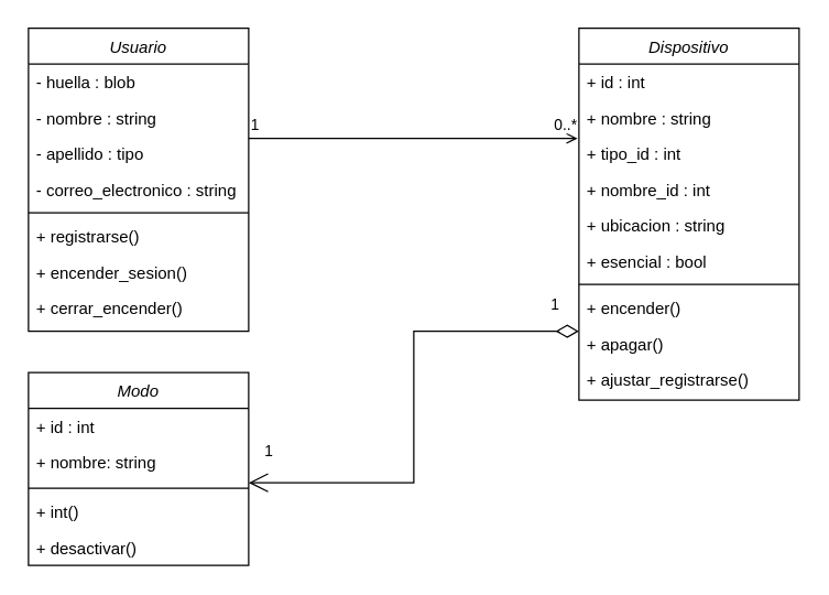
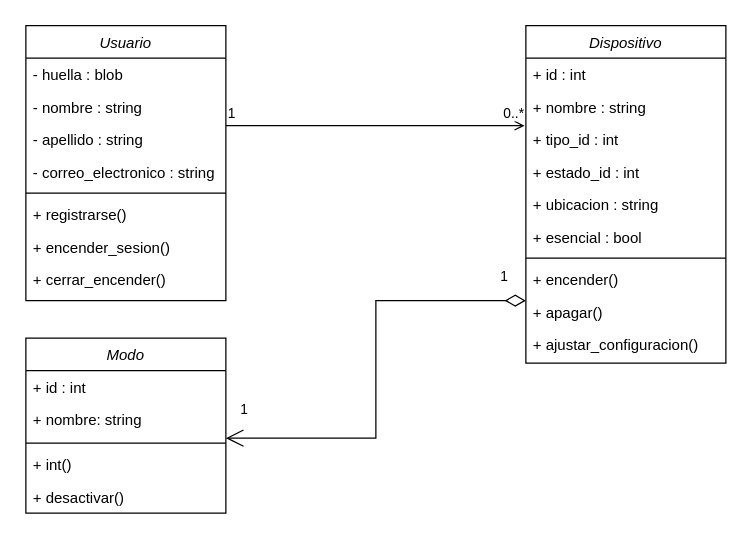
  <mxCell id="0" />
  <mxCell id="1" parent="0" />
  <mxCell id="2" value="Usuario" style="swimlane;fontStyle=2;align=center;verticalAlign=top;childLayout=stackLayout;horizontal=1;startSize=26;horizontalStack=0;resizeParent=1;resizeLast=0;collapsible=1;marginBottom=0;rounded=0;shadow=0;strokeWidth=1;" parent="1" vertex="1"><mxGeometry x="20" y="20" width="160" height="220" as="geometry"><mxRectangle x="220" y="120" width="160" height="26" as="alternateBounds" /></mxGeometry></mxCell>
  <mxCell id="3" value="- huella : blob" style="text;align=left;verticalAlign=top;spacingLeft=4;spacingRight=4;overflow=hidden;rotatable=0;points=[[0,0.5],[1,0.5]];portConstraint=eastwest;" parent="2" vertex="1"><mxGeometry y="26" width="160" height="26" as="geometry" /></mxCell>
  <mxCell id="4" value="- nombre : string" style="text;align=left;verticalAlign=top;spacingLeft=4;spacingRight=4;overflow=hidden;rotatable=0;points=[[0,0.5],[1,0.5]];portConstraint=eastwest;rounded=0;shadow=0;html=0;" parent="2" vertex="1"><mxGeometry y="52" width="160" height="26" as="geometry" /></mxCell>
- <mxCell id="5" value="- apellido : tipo&#10;" style="text;align=left;verticalAlign=top;spacingLeft=4;spacingRight=4;overflow=hidden;rotatable=0;points=[[0,0.5],[1,0.5]];portConstraint=eastwest;rounded=0;shadow=0;html=0;" parent="2" vertex="1"><mxGeometry y="78" width="160" height="26" as="geometry" /></mxCell>
+ <mxCell id="5" value="- apellido : string&#10;" style="text;align=left;verticalAlign=top;spacingLeft=4;spacingRight=4;overflow=hidden;rotatable=0;points=[[0,0.5],[1,0.5]];portConstraint=eastwest;rounded=0;shadow=0;html=0;" parent="2" vertex="1"><mxGeometry y="78" width="160" height="26" as="geometry" /></mxCell>
  <mxCell id="6" value="- correo_electronico : string" style="text;align=left;verticalAlign=top;spacingLeft=4;spacingRight=4;overflow=hidden;rotatable=0;points=[[0,0.5],[1,0.5]];portConstraint=eastwest;rounded=0;shadow=0;html=0;" vertex="1" parent="2"><mxGeometry y="104" width="160" height="26" as="geometry" /></mxCell>
  <mxCell id="7" value="" style="line;strokeWidth=1;fillColor=none;align=left;verticalAlign=middle;spacingTop=-1;spacingLeft=3;spacingRight=3;rotatable=0;labelPosition=right;points=[];portConstraint=eastwest;strokeColor=inherit;" vertex="1" parent="2"><mxGeometry y="130" width="160" height="8" as="geometry" /></mxCell>
  <mxCell id="8" value="+ registrarse()" style="text;align=left;verticalAlign=top;spacingLeft=4;spacingRight=4;overflow=hidden;rotatable=0;points=[[0,0.5],[1,0.5]];portConstraint=eastwest;rounded=0;shadow=0;html=0;" vertex="1" parent="2"><mxGeometry y="138" width="160" height="26" as="geometry" /></mxCell>
  <mxCell id="9" value="+ encender_sesion()" style="text;align=left;verticalAlign=top;spacingLeft=4;spacingRight=4;overflow=hidden;rotatable=0;points=[[0,0.5],[1,0.5]];portConstraint=eastwest;rounded=0;shadow=0;html=0;" vertex="1" parent="2"><mxGeometry y="164" width="160" height="26" as="geometry" /></mxCell>
  <mxCell id="10" value="+ cerrar_encender()" style="text;align=left;verticalAlign=top;spacingLeft=4;spacingRight=4;overflow=hidden;rotatable=0;points=[[0,0.5],[1,0.5]];portConstraint=eastwest;rounded=0;shadow=0;html=0;" vertex="1" parent="2"><mxGeometry y="190" width="160" height="26" as="geometry" /></mxCell>
  <mxCell id="11" value="Modo" style="swimlane;fontStyle=2;align=center;verticalAlign=top;childLayout=stackLayout;horizontal=1;startSize=26;horizontalStack=0;resizeParent=1;resizeLast=0;collapsible=1;marginBottom=0;rounded=0;shadow=0;strokeWidth=1;" vertex="1" parent="1"><mxGeometry x="20" y="270" width="160" height="140" as="geometry"><mxRectangle x="220" y="120" width="160" height="26" as="alternateBounds" /></mxGeometry></mxCell>
  <mxCell id="12" value="+ id : int" style="text;align=left;verticalAlign=top;spacingLeft=4;spacingRight=4;overflow=hidden;rotatable=0;points=[[0,0.5],[1,0.5]];portConstraint=eastwest;" vertex="1" parent="11"><mxGeometry y="26" width="160" height="26" as="geometry" /></mxCell>
  <mxCell id="13" value="+ nombre: string" style="text;align=left;verticalAlign=top;spacingLeft=4;spacingRight=4;overflow=hidden;rotatable=0;points=[[0,0.5],[1,0.5]];portConstraint=eastwest;rounded=0;shadow=0;html=0;" vertex="1" parent="11"><mxGeometry y="52" width="160" height="28" as="geometry" /></mxCell>
  <mxCell id="14" value="" style="line;strokeWidth=1;fillColor=none;align=left;verticalAlign=middle;spacingTop=-1;spacingLeft=3;spacingRight=3;rotatable=0;labelPosition=right;points=[];portConstraint=eastwest;strokeColor=inherit;" vertex="1" parent="11"><mxGeometry y="80" width="160" height="8" as="geometry" /></mxCell>
  <mxCell id="15" value="+ int()" style="text;align=left;verticalAlign=top;spacingLeft=4;spacingRight=4;overflow=hidden;rotatable=0;points=[[0,0.5],[1,0.5]];portConstraint=eastwest;rounded=0;shadow=0;html=0;" vertex="1" parent="11"><mxGeometry y="88" width="160" height="26" as="geometry" /></mxCell>
  <mxCell id="16" value="+ desactivar()" style="text;align=left;verticalAlign=top;spacingLeft=4;spacingRight=4;overflow=hidden;rotatable=0;points=[[0,0.5],[1,0.5]];portConstraint=eastwest;rounded=0;shadow=0;html=0;" vertex="1" parent="11"><mxGeometry y="114" width="160" height="26" as="geometry" /></mxCell>
  <mxCell id="17" value="Dispositivo" style="swimlane;fontStyle=2;align=center;verticalAlign=top;childLayout=stackLayout;horizontal=1;startSize=26;horizontalStack=0;resizeParent=1;resizeLast=0;collapsible=1;marginBottom=0;rounded=0;shadow=0;strokeWidth=1;" vertex="1" parent="1"><mxGeometry x="420" y="20" width="160" height="270" as="geometry"><mxRectangle x="220" y="120" width="160" height="26" as="alternateBounds" /></mxGeometry></mxCell>
  <mxCell id="18" value="+ id : int" style="text;align=left;verticalAlign=top;spacingLeft=4;spacingRight=4;overflow=hidden;rotatable=0;points=[[0,0.5],[1,0.5]];portConstraint=eastwest;" vertex="1" parent="17"><mxGeometry y="26" width="160" height="26" as="geometry" /></mxCell>
  <mxCell id="19" value="+ nombre : string" style="text;align=left;verticalAlign=top;spacingLeft=4;spacingRight=4;overflow=hidden;rotatable=0;points=[[0,0.5],[1,0.5]];portConstraint=eastwest;rounded=0;shadow=0;html=0;" vertex="1" parent="17"><mxGeometry y="52" width="160" height="26" as="geometry" /></mxCell>
  <mxCell id="20" value="+ tipo_id : int" style="text;align=left;verticalAlign=top;spacingLeft=4;spacingRight=4;overflow=hidden;rotatable=0;points=[[0,0.5],[1,0.5]];portConstraint=eastwest;rounded=0;shadow=0;html=0;" vertex="1" parent="17"><mxGeometry y="78" width="160" height="26" as="geometry" /></mxCell>
- <mxCell id="21" value="+ nombre_id : int" style="text;align=left;verticalAlign=top;spacingLeft=4;spacingRight=4;overflow=hidden;rotatable=0;points=[[0,0.5],[1,0.5]];portConstraint=eastwest;rounded=0;shadow=0;html=0;" vertex="1" parent="17"><mxGeometry y="104" width="160" height="26" as="geometry" /></mxCell>
+ <mxCell id="21" value="+ estado_id : int" style="text;align=left;verticalAlign=top;spacingLeft=4;spacingRight=4;overflow=hidden;rotatable=0;points=[[0,0.5],[1,0.5]];portConstraint=eastwest;rounded=0;shadow=0;html=0;" vertex="1" parent="17"><mxGeometry y="104" width="160" height="26" as="geometry" /></mxCell>
  <mxCell id="22" value="+ ubicacion : string" style="text;align=left;verticalAlign=top;spacingLeft=4;spacingRight=4;overflow=hidden;rotatable=0;points=[[0,0.5],[1,0.5]];portConstraint=eastwest;rounded=0;shadow=0;html=0;" vertex="1" parent="17"><mxGeometry y="130" width="160" height="26" as="geometry" /></mxCell>
  <mxCell id="23" value="+ esencial : bool" style="text;align=left;verticalAlign=top;spacingLeft=4;spacingRight=4;overflow=hidden;rotatable=0;points=[[0,0.5],[1,0.5]];portConstraint=eastwest;rounded=0;shadow=0;html=0;" vertex="1" parent="17"><mxGeometry y="156" width="160" height="26" as="geometry" /></mxCell>
  <mxCell id="24" value="" style="line;strokeWidth=1;fillColor=none;align=left;verticalAlign=middle;spacingTop=-1;spacingLeft=3;spacingRight=3;rotatable=0;labelPosition=right;points=[];portConstraint=eastwest;strokeColor=inherit;" vertex="1" parent="17"><mxGeometry y="182" width="160" height="8" as="geometry" /></mxCell>
  <mxCell id="25" value="+ encender()" style="text;align=left;verticalAlign=top;spacingLeft=4;spacingRight=4;overflow=hidden;rotatable=0;points=[[0,0.5],[1,0.5]];portConstraint=eastwest;rounded=0;shadow=0;html=0;" vertex="1" parent="17"><mxGeometry y="190" width="160" height="26" as="geometry" /></mxCell>
  <mxCell id="26" value="+ apagar()" style="text;align=left;verticalAlign=top;spacingLeft=4;spacingRight=4;overflow=hidden;rotatable=0;points=[[0,0.5],[1,0.5]];portConstraint=eastwest;rounded=0;shadow=0;html=0;" vertex="1" parent="17"><mxGeometry y="216" width="160" height="26" as="geometry" /></mxCell>
- <mxCell id="27" value="+ ajustar_registrarse()" style="text;align=left;verticalAlign=top;spacingLeft=4;spacingRight=4;overflow=hidden;rotatable=0;points=[[0,0.5],[1,0.5]];portConstraint=eastwest;rounded=0;shadow=0;html=0;" vertex="1" parent="17"><mxGeometry y="242" width="160" height="26" as="geometry" /></mxCell>
+ <mxCell id="27" value="+ ajustar_configuracion()" style="text;align=left;verticalAlign=top;spacingLeft=4;spacingRight=4;overflow=hidden;rotatable=0;points=[[0,0.5],[1,0.5]];portConstraint=eastwest;rounded=0;shadow=0;html=0;" vertex="1" parent="17"><mxGeometry y="242" width="160" height="26" as="geometry" /></mxCell>
  <mxCell id="28" value="" style="endArrow=open;html=1;edgeStyle=orthogonalEdgeStyle;rounded=0;endFill=0;" edge="1" parent="1"><mxGeometry relative="1" as="geometry"><mxPoint x="180" y="100" as="sourcePoint" /><mxPoint x="419" y="100" as="targetPoint" /></mxGeometry></mxCell>
  <mxCell id="29" value="1" style="edgeLabel;resizable=0;html=1;align=left;verticalAlign=bottom;" connectable="0" vertex="1" parent="28"><mxGeometry x="-1" relative="1" as="geometry"><mxPoint y="-2" as="offset" /></mxGeometry></mxCell>
  <mxCell id="30" value="0..*" style="edgeLabel;resizable=0;html=1;align=right;verticalAlign=bottom;" connectable="0" vertex="1" parent="28"><mxGeometry x="1" relative="1" as="geometry"><mxPoint y="-2" as="offset" /></mxGeometry></mxCell>
  <mxCell id="31" value="1" style="endArrow=open;html=1;endSize=12;startArrow=diamondThin;startSize=14;startFill=0;edgeStyle=elbowEdgeStyle;align=left;verticalAlign=bottom;rounded=0;fontSize=11;" edge="1" parent="1"><mxGeometry x="-0.875" y="-10" relative="1" as="geometry"><mxPoint x="420" y="240" as="sourcePoint" /><mxPoint x="180" y="350" as="targetPoint" /><mxPoint as="offset" /></mxGeometry></mxCell>
  <mxCell id="32" value="1" style="edgeLabel;resizable=0;html=1;align=left;verticalAlign=bottom;" connectable="0" vertex="1" parent="1"><mxGeometry x="190" y="335" as="geometry" /></mxCell>
